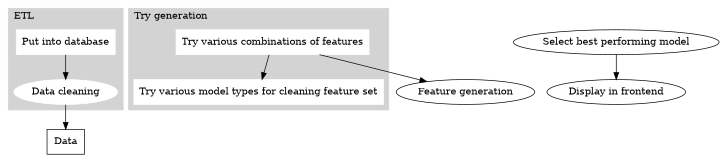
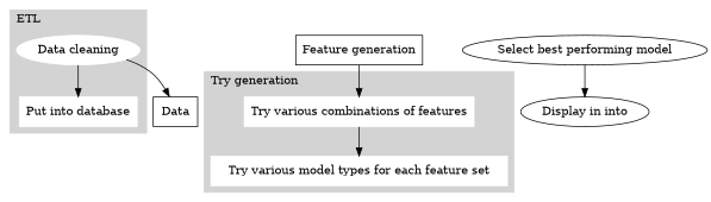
  digraph {
    node [shape=box]
    n1 [color=white label="Data cleaning" style=filled shape=""]
    n2 [color=white label="Put into database" style=filled]
    n3 [color=white label="Try various combinations of features" style=filled]
-   n4 [color=white label="Try various model types for cleaning feature set" style=filled width=5]
+   n4 [color=white label="Try various model types for each feature set" style=filled width=5]
    n5 [label=Data]
-   n6 [label="Feature generation" shape=ellipse]
+   n6 [label="Feature generation"]
    n7 [label="Select best performing model" shape=""]
-   n8 [label="Display in frontend" shape=""]
+   n8 [label="Display in into" shape=""]
    subgraph cluster_1 {
      color=lightgrey
      label=ETL
      labeljust=l
      style=filled
      n1
      n2
    }
    subgraph cluster_2 {
      color=lightgrey
      label="Try generation"
      labeljust=l
      style=filled
      n3
      n4
    }
-   n2 -> n1
+   n1 -> n2
    n1 -> n5
    n3 -> n4
-   n3 -> n6
+   n6 -> n3
    n7 -> n8
  }
